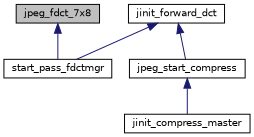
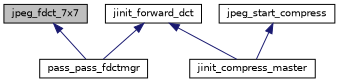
  digraph {
    rankdir=TB
    node [color=black fontname=Helvetica fontsize=10 shape=record]
    edge [color=midnightblue dir=back fontname=Helvetica fontsize=10 labelfontname=Helvetica labelfontsize=10 style=solid]
-   n1 [fillcolor=grey75 fontcolor=black height=0.2 label=jpeg_fdct_7x8 style=filled width=0.4]
-   n2 [height=0.2 label=start_pass_fdctmgr width=0.4]
+   n1 [fillcolor=grey75 fontcolor=black height=0.2 label=jpeg_fdct_7x7 style=filled width=0.4]
+   n2 [height=0.2 label=pass_pass_fdctmgr width=0.4]
    n3 [height=0.2 label=jinit_forward_dct width=0.4]
    n4 [height=0.2 label=jinit_compress_master width=0.4]
    n5 [height=0.2 label=jpeg_start_compress width=0.4]
    n1 -> n2
    n3 -> n2
-   n3 -> n5
+   n3 -> n4
    n5 -> n4
  }
